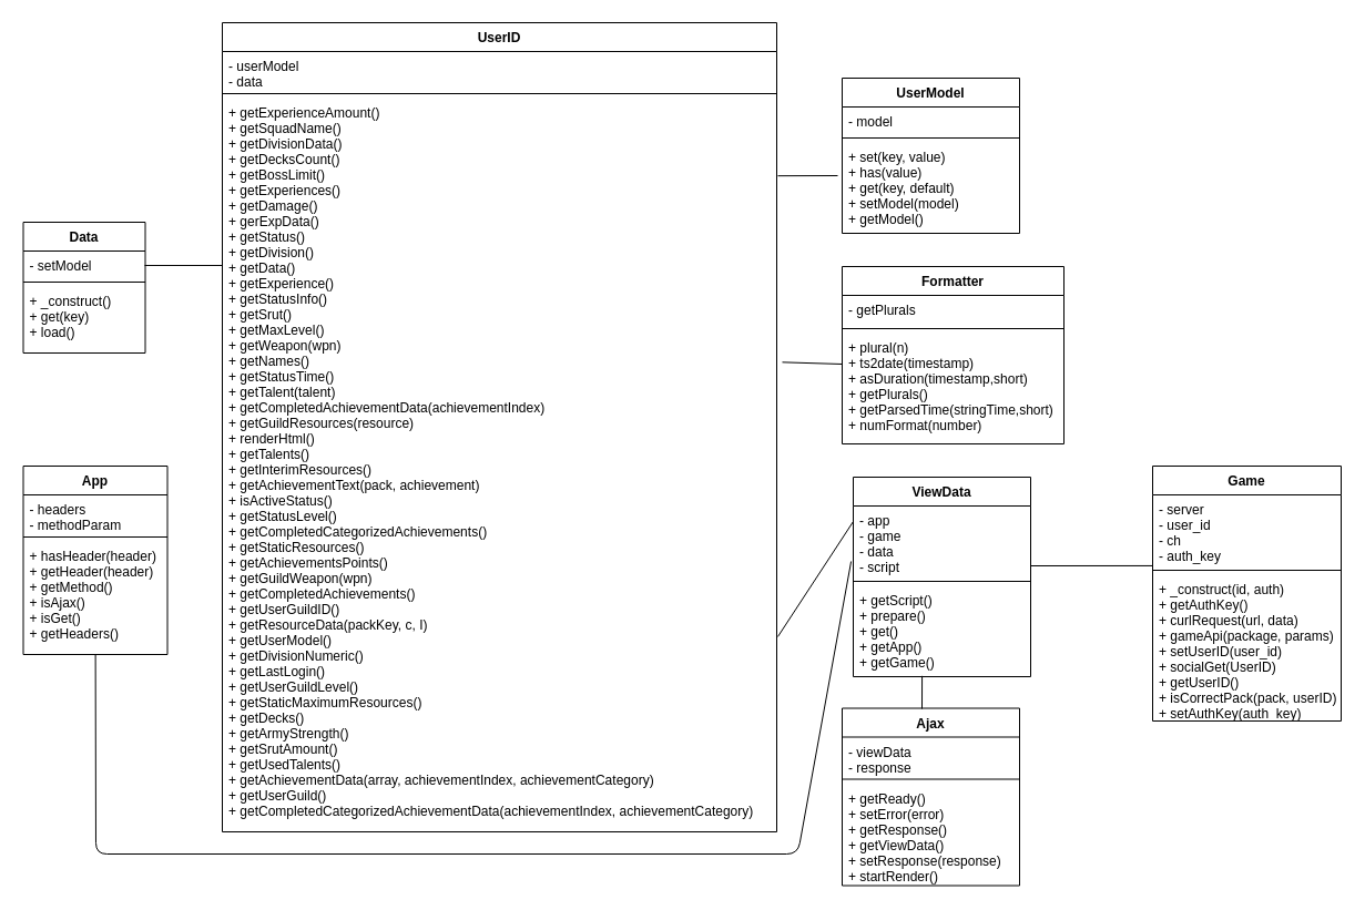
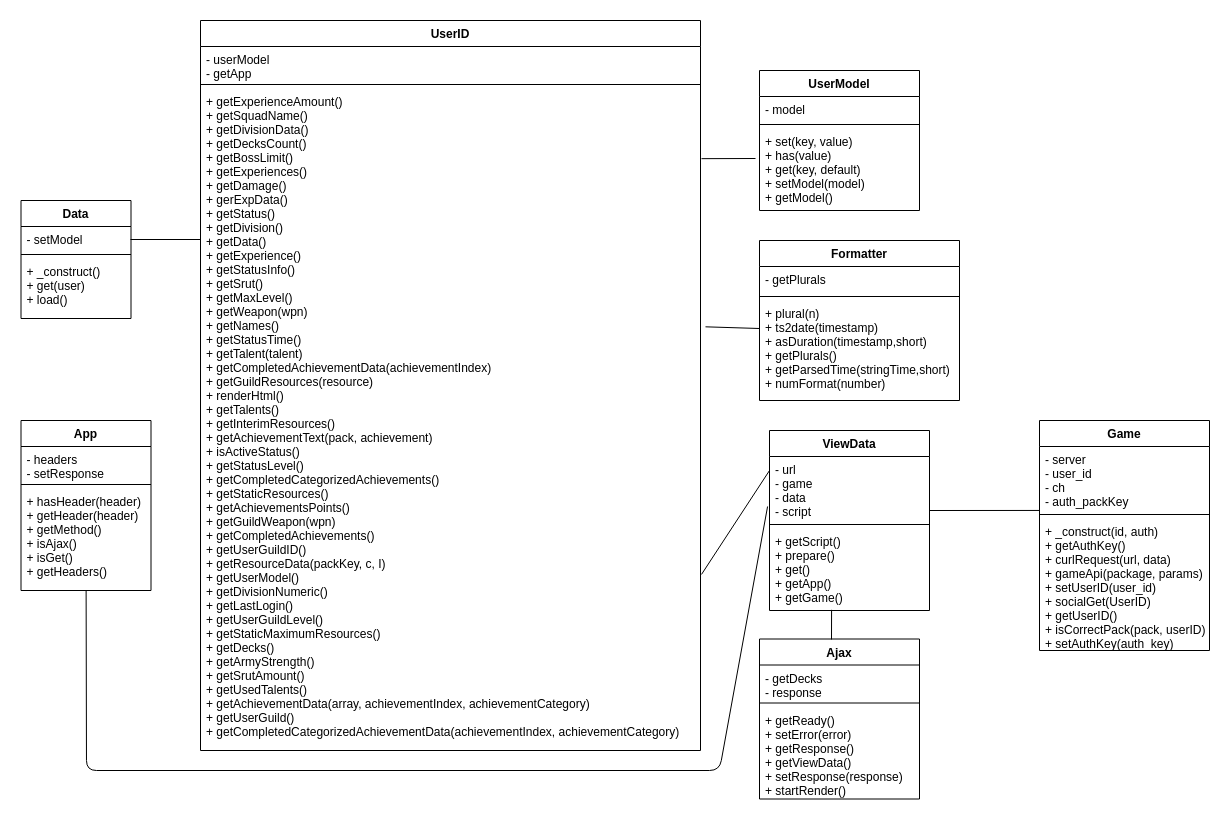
  <mxCell id="0" />
  <mxCell id="1" parent="0" />
  <mxCell id="2" value="Formatter" style="swimlane;fontStyle=1;align=center;verticalAlign=top;childLayout=stackLayout;horizontal=1;startSize=26;horizontalStack=0;resizeParent=1;resizeParentMax=0;resizeLast=0;collapsible=1;marginBottom=0;" vertex="1" parent="1"><mxGeometry x="759" y="240" width="200" height="160" as="geometry"><mxRectangle x="20" y="20" width="90" height="26" as="alternateBounds" /></mxGeometry></mxCell>
  <mxCell id="3" value="- getPlurals" style="text;strokeColor=none;fillColor=none;align=left;verticalAlign=top;spacingLeft=4;spacingRight=4;overflow=hidden;rotatable=0;points=[[0,0.5],[1,0.5]];portConstraint=eastwest;" vertex="1" parent="2"><mxGeometry y="26" width="200" height="26" as="geometry" /></mxCell>
  <mxCell id="4" value="" style="line;strokeWidth=1;fillColor=none;align=left;verticalAlign=middle;spacingTop=-1;spacingLeft=3;spacingRight=3;rotatable=0;labelPosition=right;points=[];portConstraint=eastwest;" vertex="1" parent="2"><mxGeometry y="52" width="200" height="8" as="geometry" /></mxCell>
  <mxCell id="5" value="+ plural(n)&#10;+ ts2date(timestamp)&#10;+ asDuration(timestamp,short)&#10;+ getPlurals()&#10;+ getParsedTime(stringTime,short)&#10;+ numFormat(number)&#10;&#10;&#10;" style="text;strokeColor=none;fillColor=none;align=left;verticalAlign=top;spacingLeft=4;spacingRight=4;overflow=hidden;rotatable=0;points=[[0,0.5],[1,0.5]];portConstraint=eastwest;" vertex="1" parent="2"><mxGeometry y="60" width="200" height="100" as="geometry" /></mxCell>
  <mxCell id="6" value="UserID" style="swimlane;fontStyle=1;align=center;verticalAlign=top;childLayout=stackLayout;horizontal=1;startSize=26;horizontalStack=0;resizeParent=1;resizeParentMax=0;resizeLast=0;collapsible=1;marginBottom=0;" vertex="1" parent="1"><mxGeometry x="200" y="20" width="500" height="730" as="geometry" /></mxCell>
- <mxCell id="7" value="- userModel&#10;- data" style="text;strokeColor=none;fillColor=none;align=left;verticalAlign=top;spacingLeft=4;spacingRight=4;overflow=hidden;rotatable=0;points=[[0,0.5],[1,0.5]];portConstraint=eastwest;" vertex="1" parent="6"><mxGeometry y="26" width="500" height="34" as="geometry" /></mxCell>
+ <mxCell id="7" value="- userModel&#10;- getApp" style="text;strokeColor=none;fillColor=none;align=left;verticalAlign=top;spacingLeft=4;spacingRight=4;overflow=hidden;rotatable=0;points=[[0,0.5],[1,0.5]];portConstraint=eastwest;" vertex="1" parent="6"><mxGeometry y="26" width="500" height="34" as="geometry" /></mxCell>
  <mxCell id="8" value="" style="line;strokeWidth=1;fillColor=none;align=left;verticalAlign=middle;spacingTop=-1;spacingLeft=3;spacingRight=3;rotatable=0;labelPosition=right;points=[];portConstraint=eastwest;" vertex="1" parent="6"><mxGeometry y="60" width="500" height="8" as="geometry" /></mxCell>
  <mxCell id="9" value="+ getExperienceAmount()&#10;+ getSquadName()&#10;+ getDivisionData()&#10;+ getDecksCount()&#10;+ getBossLimit()&#10;+ getExperiences()&#10;+ getDamage()&#10;+ gerExpData()&#10;+ getStatus()&#10;+ getDivision()&#10;+ getData()&#10;+ getExperience()&#10;+ getStatusInfo()&#10;+ getSrut()&#10;+ getMaxLevel()&#10;+ getWeapon(wpn)&#10;+ getNames()&#10;+ getStatusTime()&#10;+ getTalent(talent)&#10;+ getCompletedAchievementData(achievementIndex)&#10;+ getGuildResources(resource)&#10;+ renderHtml()&#10;+ getTalents()&#10;+ getInterimResources()&#10;+ getAchievementText(pack, achievement)&#10;+ isActiveStatus()&#10;+ getStatusLevel()&#10;+ getCompletedCategorizedAchievements()&#10;+ getStaticResources()&#10;+ getAchievementsPoints()&#10;+ getGuildWeapon(wpn)&#10;+ getCompletedAchievements()&#10;+ getUserGuildID()&#10;+ getResourceData(packKey, c, I)&#10;+ getUserModel()&#10;+ getDivisionNumeric()&#10;+ getLastLogin()&#10;+ getUserGuildLevel()&#10;+ getStaticMaximumResources()&#10;+ getDecks()&#10;+ getArmyStrength()&#10;+ getSrutAmount()&#10;+ getUsedTalents()&#10;+ getAchievementData(array, achievementIndex, achievementCategory)&#10;+ getUserGuild()&#10;+ getCompletedCategorizedAchievementData(achievementIndex, achievementCategory)&#10;&#10;&#10;&#10;&#10;&#10;&#10;" style="text;strokeColor=none;fillColor=none;align=left;verticalAlign=top;spacingLeft=4;spacingRight=4;overflow=hidden;rotatable=0;points=[[0,0.5],[1,0.5]];portConstraint=eastwest;" vertex="1" parent="6"><mxGeometry y="68" width="500" height="662" as="geometry" /></mxCell>
  <mxCell id="10" value="Data" style="swimlane;fontStyle=1;align=center;verticalAlign=top;childLayout=stackLayout;horizontal=1;startSize=26;horizontalStack=0;resizeParent=1;resizeParentMax=0;resizeLast=0;collapsible=1;marginBottom=0;" vertex="1" parent="1"><mxGeometry x="20.5" y="200" width="110" height="118" as="geometry" /></mxCell>
  <mxCell id="11" value="- setModel" style="text;strokeColor=none;fillColor=none;align=left;verticalAlign=top;spacingLeft=4;spacingRight=4;overflow=hidden;rotatable=0;points=[[0,0.5],[1,0.5]];portConstraint=eastwest;" vertex="1" parent="10"><mxGeometry y="26" width="110" height="24" as="geometry" /></mxCell>
  <mxCell id="12" value="" style="line;strokeWidth=1;fillColor=none;align=left;verticalAlign=middle;spacingTop=-1;spacingLeft=3;spacingRight=3;rotatable=0;labelPosition=right;points=[];portConstraint=eastwest;" vertex="1" parent="10"><mxGeometry y="50" width="110" height="8" as="geometry" /></mxCell>
- <mxCell id="13" value="+ _construct()&#10;+ get(key)&#10;+ load()" style="text;strokeColor=none;fillColor=none;align=left;verticalAlign=top;spacingLeft=4;spacingRight=4;overflow=hidden;rotatable=0;points=[[0,0.5],[1,0.5]];portConstraint=eastwest;" vertex="1" parent="10"><mxGeometry y="58" width="110" height="60" as="geometry" /></mxCell>
+ <mxCell id="13" value="+ _construct()&#10;+ get(user)&#10;+ load()" style="text;strokeColor=none;fillColor=none;align=left;verticalAlign=top;spacingLeft=4;spacingRight=4;overflow=hidden;rotatable=0;points=[[0,0.5],[1,0.5]];portConstraint=eastwest;" vertex="1" parent="10"><mxGeometry y="58" width="110" height="60" as="geometry" /></mxCell>
  <mxCell id="14" value="Game" style="swimlane;fontStyle=1;align=center;verticalAlign=top;childLayout=stackLayout;horizontal=1;startSize=26;horizontalStack=0;resizeParent=1;resizeParentMax=0;resizeLast=0;collapsible=1;marginBottom=0;" vertex="1" parent="1"><mxGeometry x="1039" y="420" width="170" height="230" as="geometry" /></mxCell>
- <mxCell id="15" value="- server&#10;- user_id&#10;- ch&#10;- auth_key" style="text;strokeColor=none;fillColor=none;align=left;verticalAlign=top;spacingLeft=4;spacingRight=4;overflow=hidden;rotatable=0;points=[[0,0.5],[1,0.5]];portConstraint=eastwest;" vertex="1" parent="14"><mxGeometry y="26" width="170" height="64" as="geometry" /></mxCell>
+ <mxCell id="15" value="- server&#10;- user_id&#10;- ch&#10;- auth_packKey" style="text;strokeColor=none;fillColor=none;align=left;verticalAlign=top;spacingLeft=4;spacingRight=4;overflow=hidden;rotatable=0;points=[[0,0.5],[1,0.5]];portConstraint=eastwest;" vertex="1" parent="14"><mxGeometry y="26" width="170" height="64" as="geometry" /></mxCell>
  <mxCell id="16" value="" style="line;strokeWidth=1;fillColor=none;align=left;verticalAlign=middle;spacingTop=-1;spacingLeft=3;spacingRight=3;rotatable=0;labelPosition=right;points=[];portConstraint=eastwest;" vertex="1" parent="14"><mxGeometry y="90" width="170" height="8" as="geometry" /></mxCell>
  <mxCell id="17" value="+ _construct(id, auth)&#10;+ getAuthKey()&#10;+ curlRequest(url, data)&#10;+ gameApi(package, params)&#10;+ setUserID(user_id)&#10;+ socialGet(UserID)&#10;+ getUserID()&#10;+ isCorrectPack(pack, userID)&#10;+ setAuthKey(auth_key)" style="text;strokeColor=none;fillColor=none;align=left;verticalAlign=top;spacingLeft=4;spacingRight=4;overflow=hidden;rotatable=0;points=[[0,0.5],[1,0.5]];portConstraint=eastwest;" vertex="1" parent="14"><mxGeometry y="98" width="170" height="132" as="geometry" /></mxCell>
  <mxCell id="18" value="App" style="swimlane;fontStyle=1;align=center;verticalAlign=top;childLayout=stackLayout;horizontal=1;startSize=26;horizontalStack=0;resizeParent=1;resizeParentMax=0;resizeLast=0;collapsible=1;marginBottom=0;" vertex="1" parent="1"><mxGeometry x="20.5" y="420" width="130" height="170" as="geometry" /></mxCell>
- <mxCell id="19" value="- headers&#10;- methodParam" style="text;strokeColor=none;fillColor=none;align=left;verticalAlign=top;spacingLeft=4;spacingRight=4;overflow=hidden;rotatable=0;points=[[0,0.5],[1,0.5]];portConstraint=eastwest;" vertex="1" parent="18"><mxGeometry y="26" width="130" height="34" as="geometry" /></mxCell>
+ <mxCell id="19" value="- headers&#10;- setResponse" style="text;strokeColor=none;fillColor=none;align=left;verticalAlign=top;spacingLeft=4;spacingRight=4;overflow=hidden;rotatable=0;points=[[0,0.5],[1,0.5]];portConstraint=eastwest;" vertex="1" parent="18"><mxGeometry y="26" width="130" height="34" as="geometry" /></mxCell>
  <mxCell id="20" value="" style="line;strokeWidth=1;fillColor=none;align=left;verticalAlign=middle;spacingTop=-1;spacingLeft=3;spacingRight=3;rotatable=0;labelPosition=right;points=[];portConstraint=eastwest;" vertex="1" parent="18"><mxGeometry y="60" width="130" height="8" as="geometry" /></mxCell>
  <mxCell id="21" value="+ hasHeader(header)&#10;+ getHeader(header)&#10;+ getMethod()&#10;+ isAjax()&#10;+ isGet()&#10;+ getHeaders()" style="text;strokeColor=none;fillColor=none;align=left;verticalAlign=top;spacingLeft=4;spacingRight=4;overflow=hidden;rotatable=0;points=[[0,0.5],[1,0.5]];portConstraint=eastwest;" vertex="1" parent="18"><mxGeometry y="68" width="130" height="102" as="geometry" /></mxCell>
  <mxCell id="22" value="ViewData" style="swimlane;fontStyle=1;align=center;verticalAlign=top;childLayout=stackLayout;horizontal=1;startSize=26;horizontalStack=0;resizeParent=1;resizeParentMax=0;resizeLast=0;collapsible=1;marginBottom=0;" vertex="1" parent="1"><mxGeometry x="769" y="430" width="160" height="180" as="geometry" /></mxCell>
- <mxCell id="23" value="- app&#10;- game&#10;- data&#10;- script" style="text;strokeColor=none;fillColor=none;align=left;verticalAlign=top;spacingLeft=4;spacingRight=4;overflow=hidden;rotatable=0;points=[[0,0.5],[1,0.5]];portConstraint=eastwest;" vertex="1" parent="22"><mxGeometry y="26" width="160" height="64" as="geometry" /></mxCell>
+ <mxCell id="23" value="- url&#10;- game&#10;- data&#10;- script" style="text;strokeColor=none;fillColor=none;align=left;verticalAlign=top;spacingLeft=4;spacingRight=4;overflow=hidden;rotatable=0;points=[[0,0.5],[1,0.5]];portConstraint=eastwest;" vertex="1" parent="22"><mxGeometry y="26" width="160" height="64" as="geometry" /></mxCell>
  <mxCell id="24" value="" style="line;strokeWidth=1;fillColor=none;align=left;verticalAlign=middle;spacingTop=-1;spacingLeft=3;spacingRight=3;rotatable=0;labelPosition=right;points=[];portConstraint=eastwest;" vertex="1" parent="22"><mxGeometry y="90" width="160" height="8" as="geometry" /></mxCell>
  <mxCell id="25" value="+ getScript()&#10;+ prepare()&#10;+ get()&#10;+ getApp()&#10;+ getGame()" style="text;strokeColor=none;fillColor=none;align=left;verticalAlign=top;spacingLeft=4;spacingRight=4;overflow=hidden;rotatable=0;points=[[0,0.5],[1,0.5]];portConstraint=eastwest;" vertex="1" parent="22"><mxGeometry y="98" width="160" height="82" as="geometry" /></mxCell>
  <mxCell id="26" value="UserModel" style="swimlane;fontStyle=1;align=center;verticalAlign=top;childLayout=stackLayout;horizontal=1;startSize=26;horizontalStack=0;resizeParent=1;resizeParentMax=0;resizeLast=0;collapsible=1;marginBottom=0;" vertex="1" parent="1"><mxGeometry x="759" y="70" width="160" height="140" as="geometry" /></mxCell>
  <mxCell id="27" value="- model" style="text;strokeColor=none;fillColor=none;align=left;verticalAlign=top;spacingLeft=4;spacingRight=4;overflow=hidden;rotatable=0;points=[[0,0.5],[1,0.5]];portConstraint=eastwest;" vertex="1" parent="26"><mxGeometry y="26" width="160" height="24" as="geometry" /></mxCell>
  <mxCell id="28" value="" style="line;strokeWidth=1;fillColor=none;align=left;verticalAlign=middle;spacingTop=-1;spacingLeft=3;spacingRight=3;rotatable=0;labelPosition=right;points=[];portConstraint=eastwest;" vertex="1" parent="26"><mxGeometry y="50" width="160" height="8" as="geometry" /></mxCell>
  <mxCell id="29" value="+ set(key, value)&#10;+ has(value)&#10;+ get(key, default)&#10;+ setModel(model)&#10;+ getModel()" style="text;strokeColor=none;fillColor=none;align=left;verticalAlign=top;spacingLeft=4;spacingRight=4;overflow=hidden;rotatable=0;points=[[0,0.5],[1,0.5]];portConstraint=eastwest;" vertex="1" parent="26"><mxGeometry y="58" width="160" height="82" as="geometry" /></mxCell>
  <mxCell id="30" value="Ajax" style="swimlane;fontStyle=1;align=center;verticalAlign=top;childLayout=stackLayout;horizontal=1;startSize=26;horizontalStack=0;resizeParent=1;resizeParentMax=0;resizeLast=0;collapsible=1;marginBottom=0;" vertex="1" parent="1"><mxGeometry x="759" y="638.5" width="160" height="160" as="geometry" /></mxCell>
- <mxCell id="31" value="- viewData&#10;- response" style="text;strokeColor=none;fillColor=none;align=left;verticalAlign=top;spacingLeft=4;spacingRight=4;overflow=hidden;rotatable=0;points=[[0,0.5],[1,0.5]];portConstraint=eastwest;" vertex="1" parent="30"><mxGeometry y="26" width="160" height="34" as="geometry" /></mxCell>
+ <mxCell id="31" value="- getDecks&#10;- response" style="text;strokeColor=none;fillColor=none;align=left;verticalAlign=top;spacingLeft=4;spacingRight=4;overflow=hidden;rotatable=0;points=[[0,0.5],[1,0.5]];portConstraint=eastwest;" vertex="1" parent="30"><mxGeometry y="26" width="160" height="34" as="geometry" /></mxCell>
  <mxCell id="32" value="" style="line;strokeWidth=1;fillColor=none;align=left;verticalAlign=middle;spacingTop=-1;spacingLeft=3;spacingRight=3;rotatable=0;labelPosition=right;points=[];portConstraint=eastwest;" vertex="1" parent="30"><mxGeometry y="60" width="160" height="8" as="geometry" /></mxCell>
  <mxCell id="33" value="+ getReady()&#10;+ setError(error)&#10;+ getResponse()&#10;+ getViewData()&#10;+ setResponse(response)&#10;+ startRender()" style="text;strokeColor=none;fillColor=none;align=left;verticalAlign=top;spacingLeft=4;spacingRight=4;overflow=hidden;rotatable=0;points=[[0,0.5],[1,0.5]];portConstraint=eastwest;" vertex="1" parent="30"><mxGeometry y="68" width="160" height="92" as="geometry" /></mxCell>
  <mxCell id="34" value="" style="endArrow=none;html=1;" edge="1" parent="1"><mxGeometry width="50" height="50" relative="1" as="geometry"><mxPoint x="130" y="239" as="sourcePoint" /><mxPoint x="200" y="239" as="targetPoint" /></mxGeometry></mxCell>
  <mxCell id="35" value="" style="endArrow=none;html=1;entryX=1.002;entryY=0.734;entryDx=0;entryDy=0;entryPerimeter=0;exitX=0;exitY=0.219;exitDx=0;exitDy=0;exitPerimeter=0;" edge="1" parent="1" source="23" target="9"><mxGeometry width="50" height="50" relative="1" as="geometry"><mxPoint x="19" y="1240" as="sourcePoint" /><mxPoint x="69" y="1190" as="targetPoint" /></mxGeometry></mxCell>
  <mxCell id="36" value="" style="endArrow=none;html=1;entryX=0.388;entryY=0.992;entryDx=0;entryDy=0;entryPerimeter=0;" edge="1" parent="1" target="25"><mxGeometry width="50" height="50" relative="1" as="geometry"><mxPoint x="831" y="639" as="sourcePoint" /><mxPoint x="811" y="716.5" as="targetPoint" /></mxGeometry></mxCell>
  <mxCell id="37" value="" style="endArrow=none;html=1;entryX=1.01;entryY=0.36;entryDx=0;entryDy=0;exitX=0;exitY=0.28;exitDx=0;exitDy=0;exitPerimeter=0;entryPerimeter=0;" edge="1" parent="1" source="5" target="9"><mxGeometry width="50" height="50" relative="1" as="geometry"><mxPoint x="609" y="1240" as="sourcePoint" /><mxPoint x="799" y="1130" as="targetPoint" /></mxGeometry></mxCell>
  <mxCell id="38" value="" style="endArrow=none;html=1;exitX=1.002;exitY=0.106;exitDx=0;exitDy=0;exitPerimeter=0;entryX=-0.025;entryY=0.366;entryDx=0;entryDy=0;entryPerimeter=0;" edge="1" parent="1" source="9" target="29"><mxGeometry width="50" height="50" relative="1" as="geometry"><mxPoint x="699" y="240" as="sourcePoint" /><mxPoint x="769" y="220" as="targetPoint" /></mxGeometry></mxCell>
  <mxCell id="39" value="" style="endArrow=none;html=1;entryX=0;entryY=-0.061;entryDx=0;entryDy=0;entryPerimeter=0;" edge="1" parent="1" target="17"><mxGeometry width="50" height="50" relative="1" as="geometry"><mxPoint x="929" y="510" as="sourcePoint" /><mxPoint x="1051" y="599.5" as="targetPoint" /></mxGeometry></mxCell>
  <mxCell id="40" value="" style="endArrow=none;html=1;exitX=-0.012;exitY=0.781;exitDx=0;exitDy=0;exitPerimeter=0;" edge="1" parent="1" source="23" target="21"><mxGeometry width="50" height="50" relative="1" as="geometry"><mxPoint x="19" y="1240" as="sourcePoint" /><mxPoint x="69" y="1190" as="targetPoint" /><Array as="points"><mxPoint x="719" y="770" /><mxPoint x="86" y="770" /></Array></mxGeometry></mxCell>
